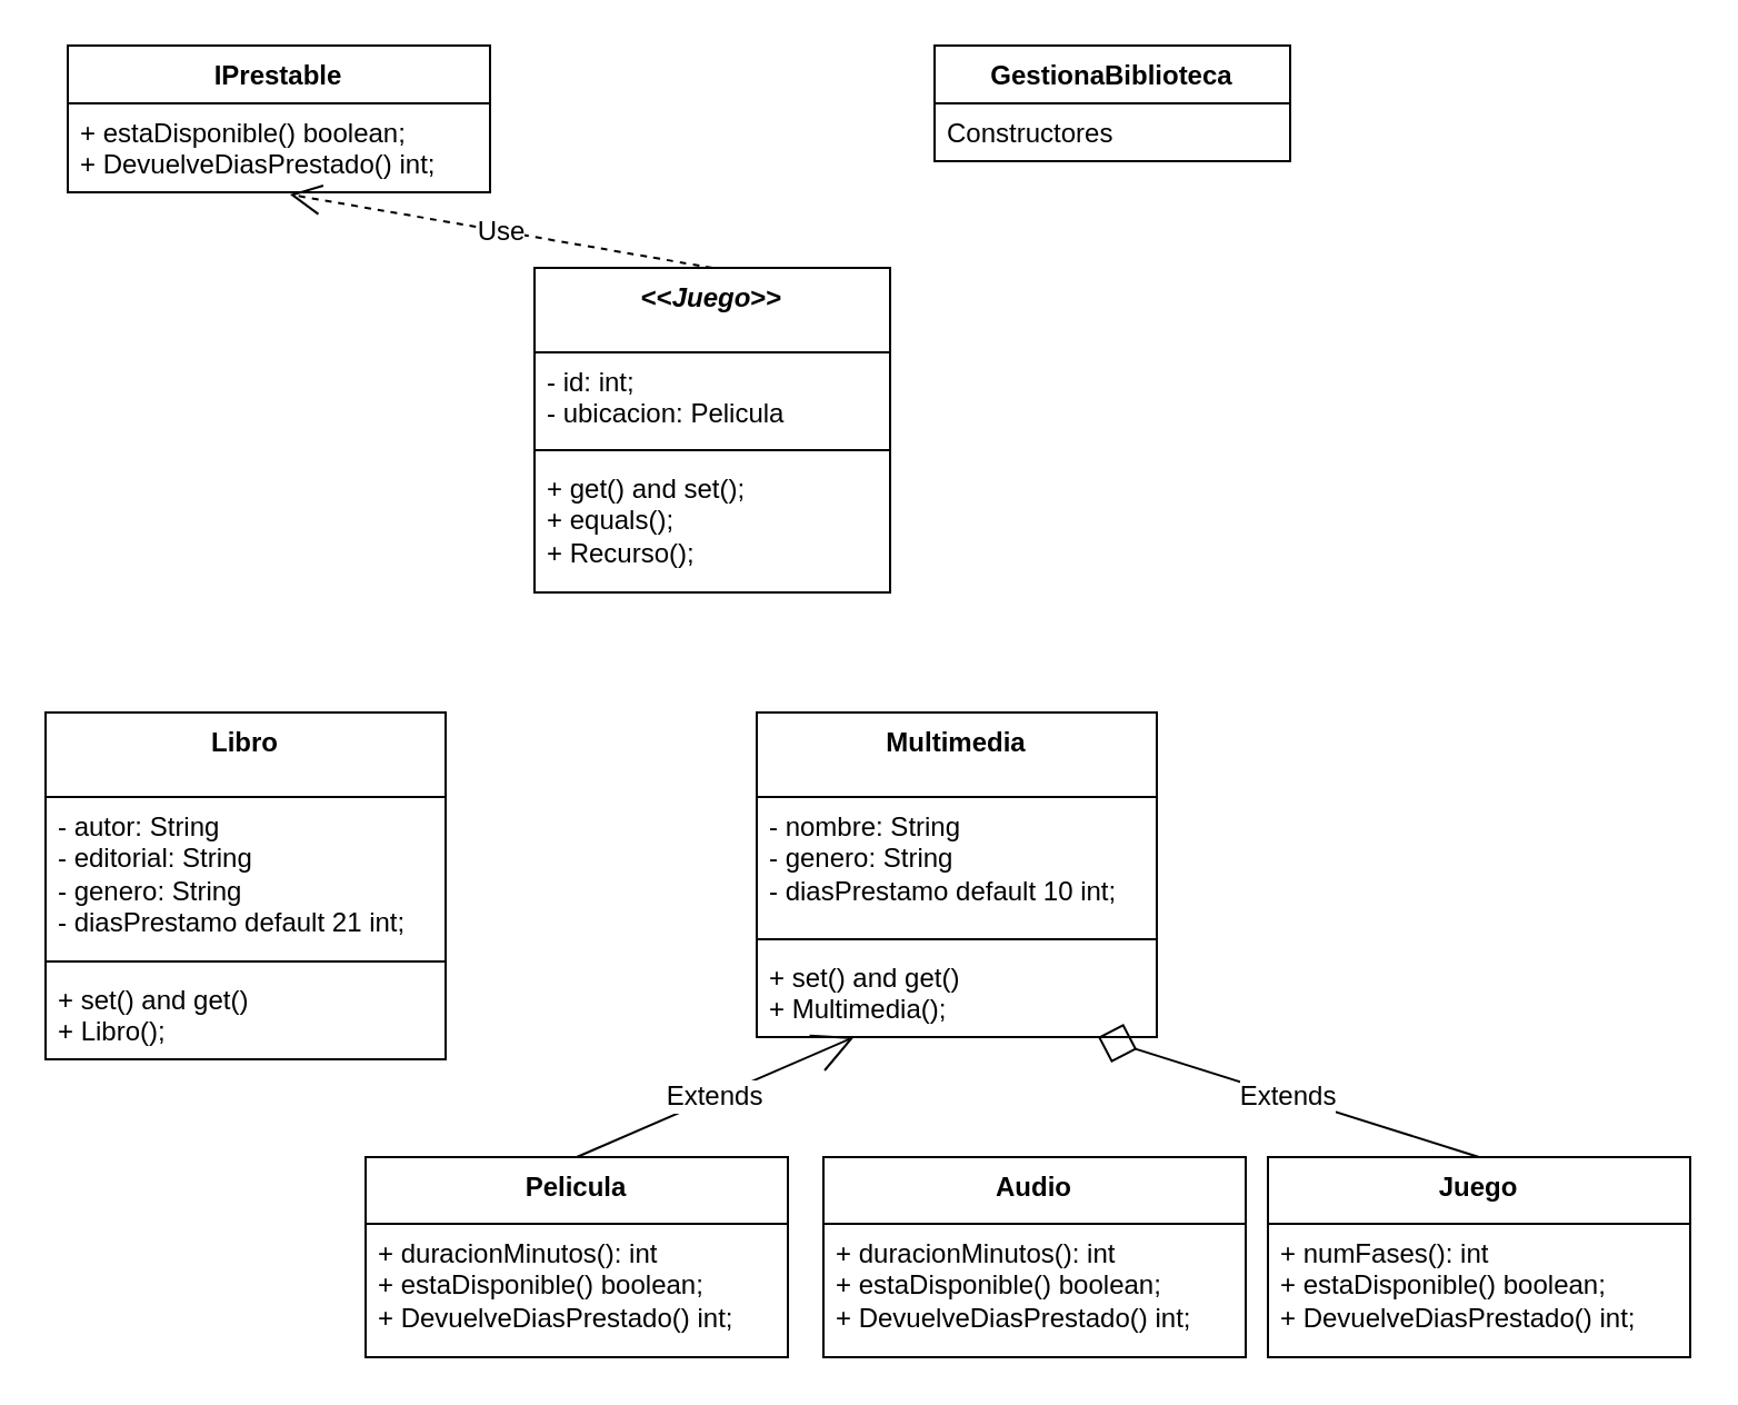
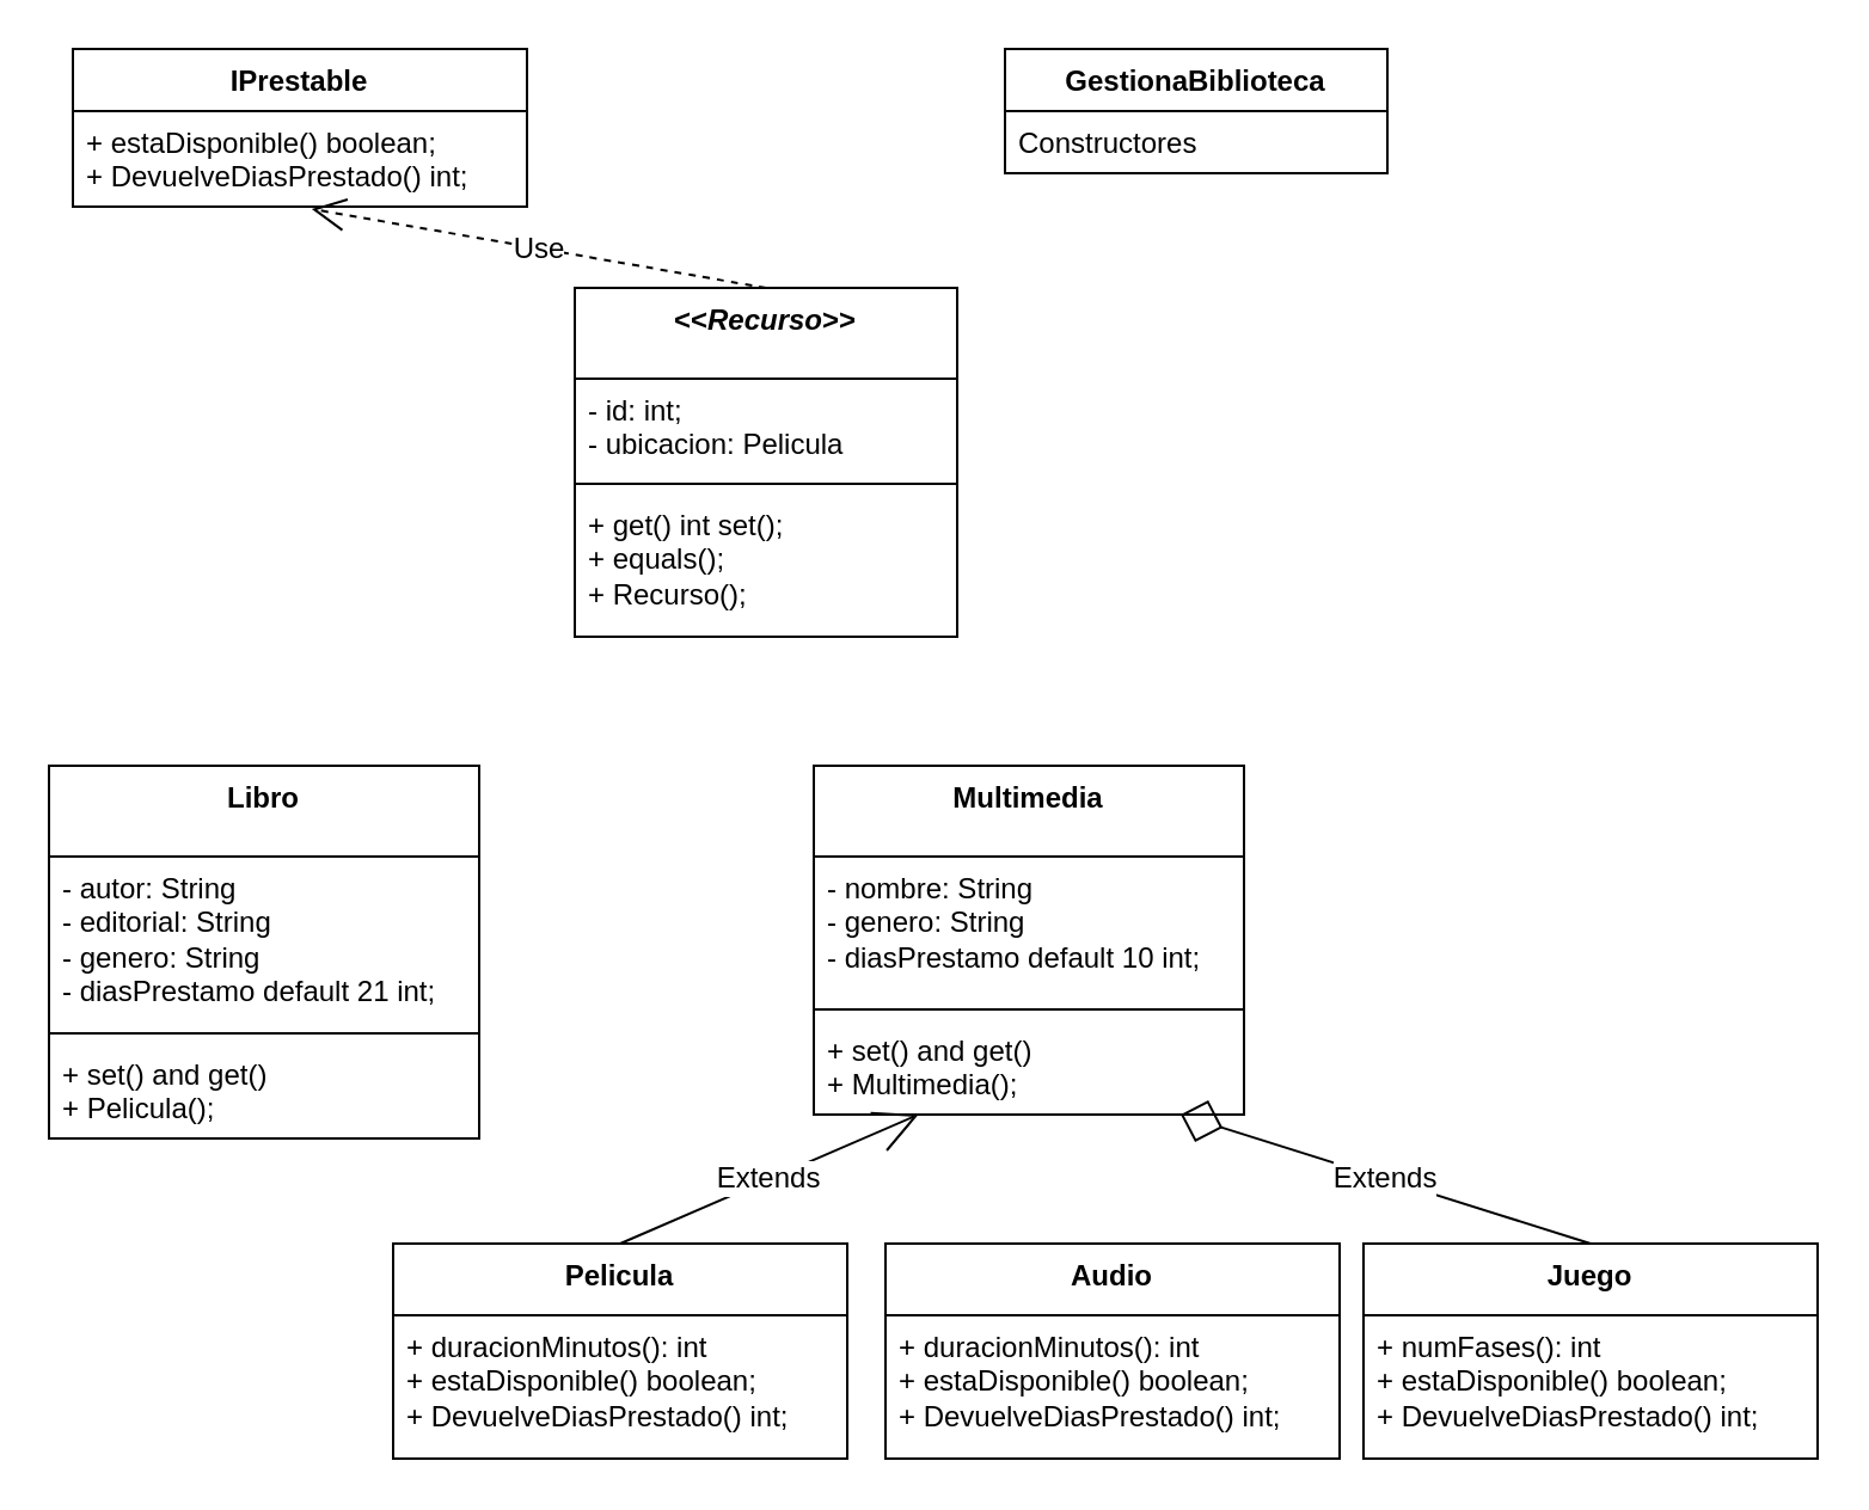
  <mxCell id="0" />
  <mxCell id="1" parent="0" />
  <mxCell id="2" value="GestionaBiblioteca" style="swimlane;fontStyle=1;align=center;verticalAlign=top;childLayout=stackLayout;horizontal=1;startSize=26;horizontalStack=0;resizeParent=1;resizeParentMax=0;resizeLast=0;collapsible=1;marginBottom=0;whiteSpace=wrap;html=1;" vertex="1" parent="1"><mxGeometry x="420" y="20" width="160" height="52" as="geometry" /></mxCell>
  <mxCell id="3" value="Constructores" style="text;strokeColor=none;fillColor=none;align=left;verticalAlign=top;spacingLeft=4;spacingRight=4;overflow=hidden;rotatable=0;points=[[0,0.5],[1,0.5]];portConstraint=eastwest;whiteSpace=wrap;html=1;" vertex="1" parent="2"><mxGeometry y="26" width="160" height="26" as="geometry" /></mxCell>
  <mxCell id="4" value="IPrestable" style="swimlane;fontStyle=1;align=center;verticalAlign=top;childLayout=stackLayout;horizontal=1;startSize=26;horizontalStack=0;resizeParent=1;resizeParentMax=0;resizeLast=0;collapsible=1;marginBottom=0;whiteSpace=wrap;html=1;autosize=1;" vertex="1" parent="1"><mxGeometry x="30" y="20" width="190" height="66" as="geometry" /></mxCell>
  <mxCell id="5" value="+ estaDisponible() boolean;&lt;div&gt;+ DevuelveDiasPrestado() int;&lt;/div&gt;" style="text;strokeColor=none;fillColor=none;align=left;verticalAlign=top;spacingLeft=4;spacingRight=4;overflow=hidden;rotatable=0;points=[[0,0.5],[1,0.5]];portConstraint=eastwest;whiteSpace=wrap;html=1;autosize=1;" vertex="1" parent="4"><mxGeometry y="26" width="190" height="40" as="geometry" /></mxCell>
  <mxCell id="6" value="Libro" style="swimlane;fontStyle=1;align=center;verticalAlign=top;childLayout=stackLayout;horizontal=1;startSize=38;horizontalStack=0;resizeParent=1;resizeParentMax=0;resizeLast=0;collapsible=1;marginBottom=0;whiteSpace=wrap;html=1;autosize=1;" vertex="1" parent="1"><mxGeometry x="20" y="320" width="180" height="156" as="geometry" /></mxCell>
  <mxCell id="7" value="- autor: String&lt;div&gt;- editorial: String&lt;/div&gt;&lt;div&gt;- genero: String&lt;/div&gt;&lt;div&gt;- diasPrestamo default 21 int;&lt;/div&gt;" style="text;strokeColor=none;fillColor=none;align=left;verticalAlign=top;spacingLeft=4;spacingRight=4;overflow=hidden;rotatable=0;points=[[0,0.5],[1,0.5]];portConstraint=eastwest;whiteSpace=wrap;html=1;autosize=1;" vertex="1" parent="6"><mxGeometry y="38" width="180" height="70" as="geometry" /></mxCell>
  <mxCell id="8" value="" style="line;strokeWidth=1;fillColor=none;align=left;verticalAlign=middle;spacingTop=-1;spacingLeft=3;spacingRight=3;rotatable=0;labelPosition=right;points=[];portConstraint=eastwest;strokeColor=inherit;autosize=1;" vertex="1" parent="6"><mxGeometry y="108" width="180" height="8" as="geometry" /></mxCell>
- <mxCell id="9" value="+ set() and get()&lt;div&gt;+ Libro();&lt;/div&gt;" style="text;strokeColor=none;fillColor=none;align=left;verticalAlign=top;spacingLeft=4;spacingRight=4;overflow=hidden;rotatable=0;points=[[0,0.5],[1,0.5]];portConstraint=eastwest;whiteSpace=wrap;html=1;autosize=1;" vertex="1" parent="6"><mxGeometry y="116" width="180" height="40" as="geometry" /></mxCell>
- <mxCell id="10" value="&amp;lt;&amp;lt;&lt;i&gt;Juego&lt;/i&gt;&amp;gt;&amp;gt;" style="swimlane;fontStyle=1;align=center;verticalAlign=top;childLayout=stackLayout;horizontal=1;startSize=38;horizontalStack=0;resizeParent=1;resizeParentMax=0;resizeLast=0;collapsible=1;marginBottom=0;whiteSpace=wrap;html=1;autosize=1;" vertex="1" parent="1"><mxGeometry x="240" y="120" width="160" height="146" as="geometry" /></mxCell>
+ <mxCell id="9" value="+ set() and get()&lt;div&gt;+ Pelicula();&lt;/div&gt;" style="text;strokeColor=none;fillColor=none;align=left;verticalAlign=top;spacingLeft=4;spacingRight=4;overflow=hidden;rotatable=0;points=[[0,0.5],[1,0.5]];portConstraint=eastwest;whiteSpace=wrap;html=1;autosize=1;" vertex="1" parent="6"><mxGeometry y="116" width="180" height="40" as="geometry" /></mxCell>
+ <mxCell id="10" value="&amp;lt;&amp;lt;&lt;i&gt;Recurso&lt;/i&gt;&amp;gt;&amp;gt;" style="swimlane;fontStyle=1;align=center;verticalAlign=top;childLayout=stackLayout;horizontal=1;startSize=38;horizontalStack=0;resizeParent=1;resizeParentMax=0;resizeLast=0;collapsible=1;marginBottom=0;whiteSpace=wrap;html=1;autosize=1;" vertex="1" parent="1"><mxGeometry x="240" y="120" width="160" height="146" as="geometry" /></mxCell>
  <mxCell id="11" value="- id: int;&lt;div&gt;- ubicacion: Pelicula&lt;/div&gt;" style="text;strokeColor=none;fillColor=none;align=left;verticalAlign=top;spacingLeft=4;spacingRight=4;overflow=hidden;rotatable=0;points=[[0,0.5],[1,0.5]];portConstraint=eastwest;whiteSpace=wrap;html=1;autosize=1;" vertex="1" parent="10"><mxGeometry y="38" width="160" height="40" as="geometry" /></mxCell>
  <mxCell id="12" value="" style="line;strokeWidth=1;fillColor=none;align=left;verticalAlign=middle;spacingTop=-1;spacingLeft=3;spacingRight=3;rotatable=0;labelPosition=right;points=[];portConstraint=eastwest;strokeColor=inherit;autosize=1;" vertex="1" parent="10"><mxGeometry y="78" width="160" height="8" as="geometry" /></mxCell>
- <mxCell id="13" value="+ get() and set();&lt;div&gt;+ equals();&lt;/div&gt;&lt;div&gt;+ Recurso();&lt;/div&gt;" style="text;strokeColor=none;fillColor=none;align=left;verticalAlign=top;spacingLeft=4;spacingRight=4;overflow=hidden;rotatable=0;points=[[0,0.5],[1,0.5]];portConstraint=eastwest;whiteSpace=wrap;html=1;autosize=1;" vertex="1" parent="10"><mxGeometry y="86" width="160" height="60" as="geometry" /></mxCell>
+ <mxCell id="13" value="+ get() int set();&lt;div&gt;+ equals();&lt;/div&gt;&lt;div&gt;+ Recurso();&lt;/div&gt;" style="text;strokeColor=none;fillColor=none;align=left;verticalAlign=top;spacingLeft=4;spacingRight=4;overflow=hidden;rotatable=0;points=[[0,0.5],[1,0.5]];portConstraint=eastwest;whiteSpace=wrap;html=1;autosize=1;" vertex="1" parent="10"><mxGeometry y="86" width="160" height="60" as="geometry" /></mxCell>
  <mxCell id="14" value="Use" style="endArrow=open;endSize=12;dashed=1;html=1;rounded=0;fontSize=12;curved=1;entryX=0.526;entryY=1.025;entryDx=0;entryDy=0;entryPerimeter=0;exitX=0.5;exitY=0;exitDx=0;exitDy=0;" edge="1" parent="1" source="10" target="5"><mxGeometry width="160" relative="1" as="geometry"><mxPoint x="10" y="160" as="sourcePoint" /><mxPoint x="170" y="160" as="targetPoint" /></mxGeometry></mxCell>
  <mxCell id="15" value="Multimedia" style="swimlane;fontStyle=1;align=center;verticalAlign=top;childLayout=stackLayout;horizontal=1;startSize=38;horizontalStack=0;resizeParent=1;resizeParentMax=0;resizeLast=0;collapsible=1;marginBottom=0;whiteSpace=wrap;html=1;autosize=1;" vertex="1" parent="1"><mxGeometry x="340" y="320" width="180" height="146" as="geometry" /></mxCell>
  <mxCell id="16" value="- nombre: String&lt;div&gt;&lt;span style=&quot;background-color: transparent; color: light-dark(rgb(0, 0, 0), rgb(255, 255, 255));&quot;&gt;- genero: String&lt;/span&gt;&lt;/div&gt;&lt;div&gt;- diasPrestamo default 10 int;&lt;/div&gt;" style="text;strokeColor=none;fillColor=none;align=left;verticalAlign=top;spacingLeft=4;spacingRight=4;overflow=hidden;rotatable=0;points=[[0,0.5],[1,0.5]];portConstraint=eastwest;whiteSpace=wrap;html=1;autosize=1;" vertex="1" parent="15"><mxGeometry y="38" width="180" height="60" as="geometry" /></mxCell>
  <mxCell id="17" value="" style="line;strokeWidth=1;fillColor=none;align=left;verticalAlign=middle;spacingTop=-1;spacingLeft=3;spacingRight=3;rotatable=0;labelPosition=right;points=[];portConstraint=eastwest;strokeColor=inherit;autosize=1;" vertex="1" parent="15"><mxGeometry y="98" width="180" height="8" as="geometry" /></mxCell>
  <mxCell id="18" value="+ set() and get()&lt;div&gt;+ Multimedia();&lt;/div&gt;" style="text;strokeColor=none;fillColor=none;align=left;verticalAlign=top;spacingLeft=4;spacingRight=4;overflow=hidden;rotatable=0;points=[[0,0.5],[1,0.5]];portConstraint=eastwest;whiteSpace=wrap;html=1;autosize=1;" vertex="1" parent="15"><mxGeometry y="106" width="180" height="40" as="geometry" /></mxCell>
  <mxCell id="19" value="Pelicula" style="swimlane;fontStyle=1;align=center;verticalAlign=top;childLayout=stackLayout;horizontal=1;startSize=30;horizontalStack=0;resizeParent=1;resizeParentMax=0;resizeLast=0;collapsible=1;marginBottom=0;whiteSpace=wrap;html=1;autosize=1;" vertex="1" parent="1"><mxGeometry x="164" y="520" width="190" height="90" as="geometry" /></mxCell>
  <mxCell id="20" value="+ duracionMinutos(): int&lt;div&gt;+ estaDisponible() boolean;&lt;div&gt;+ DevuelveDiasPrestado() int;&lt;/div&gt;&lt;/div&gt;" style="text;strokeColor=none;fillColor=none;align=left;verticalAlign=top;spacingLeft=4;spacingRight=4;overflow=hidden;rotatable=0;points=[[0,0.5],[1,0.5]];portConstraint=eastwest;whiteSpace=wrap;html=1;autosize=1;" vertex="1" parent="19"><mxGeometry y="30" width="190" height="60" as="geometry" /></mxCell>
  <mxCell id="21" value="Audio" style="swimlane;fontStyle=1;align=center;verticalAlign=top;childLayout=stackLayout;horizontal=1;startSize=30;horizontalStack=0;resizeParent=1;resizeParentMax=0;resizeLast=0;collapsible=1;marginBottom=0;whiteSpace=wrap;html=1;autosize=1;" vertex="1" parent="1"><mxGeometry x="370" y="520" width="190" height="90" as="geometry" /></mxCell>
  <mxCell id="22" value="+ duracionMinutos(): int&lt;div&gt;+ estaDisponible() boolean;&lt;div&gt;+ DevuelveDiasPrestado() int;&lt;/div&gt;&lt;/div&gt;" style="text;strokeColor=none;fillColor=none;align=left;verticalAlign=top;spacingLeft=4;spacingRight=4;overflow=hidden;rotatable=0;points=[[0,0.5],[1,0.5]];portConstraint=eastwest;whiteSpace=wrap;html=1;autosize=1;" vertex="1" parent="21"><mxGeometry y="30" width="190" height="60" as="geometry" /></mxCell>
  <mxCell id="23" value="Juego" style="swimlane;fontStyle=1;align=center;verticalAlign=top;childLayout=stackLayout;horizontal=1;startSize=30;horizontalStack=0;resizeParent=1;resizeParentMax=0;resizeLast=0;collapsible=1;marginBottom=0;whiteSpace=wrap;html=1;autosize=1;" vertex="1" parent="1"><mxGeometry x="570" y="520" width="190" height="90" as="geometry" /></mxCell>
  <mxCell id="24" value="+ numFases(): int&lt;div&gt;+ estaDisponible() boolean;&lt;div&gt;+ DevuelveDiasPrestado() int;&lt;/div&gt;&lt;/div&gt;" style="text;strokeColor=none;fillColor=none;align=left;verticalAlign=top;spacingLeft=4;spacingRight=4;overflow=hidden;rotatable=0;points=[[0,0.5],[1,0.5]];portConstraint=eastwest;whiteSpace=wrap;html=1;autosize=1;" vertex="1" parent="23"><mxGeometry y="30" width="190" height="60" as="geometry" /></mxCell>
  <mxCell id="25" value="Extends" style="endArrow=open;endSize=16;endFill=0;html=1;rounded=0;fontSize=12;curved=1;exitX=0.5;exitY=0;exitDx=0;exitDy=0;" edge="1" parent="1" source="19" target="18"><mxGeometry width="160" relative="1" as="geometry"><mxPoint x="480" y="330" as="sourcePoint" /><mxPoint x="411" y="276" as="targetPoint" /></mxGeometry></mxCell>
  <mxCell id="26" value="Extends" style="endArrow=diamond;endSize=16;endFill=0;html=1;rounded=0;fontSize=12;curved=1;exitX=0.5;exitY=0;exitDx=0;exitDy=0;" edge="1" parent="1" source="23" target="18"><mxGeometry width="160" relative="1" as="geometry"><mxPoint x="330" y="540" as="sourcePoint" /><mxPoint x="447" y="486" as="targetPoint" /></mxGeometry></mxCell>
